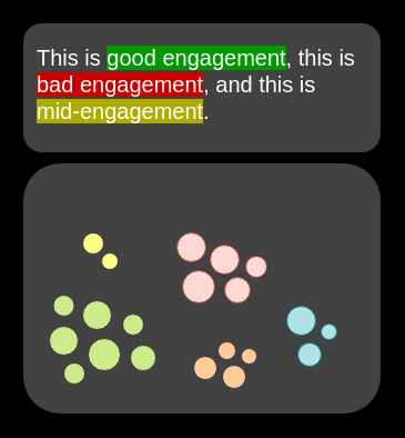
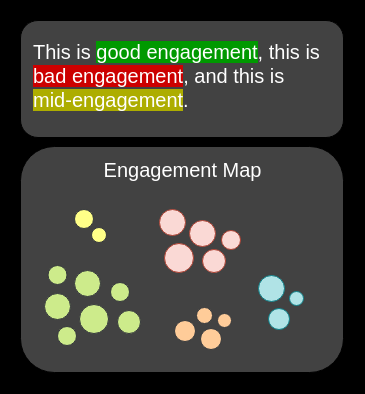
  <mxCell id="0" />
  <mxCell id="1" parent="0" />
  <mxCell id="2" value="" style="rounded=1;whiteSpace=wrap;html=1;fillColor=#424242;" vertex="1" parent="1"><mxGeometry x="20" y="20" width="323" height="117" as="geometry" /></mxCell>
  <mxCell id="3" value="&lt;font color=&quot;#ffffff&quot; style=&quot;font-size: 20px&quot;&gt;This is &lt;span style=&quot;background-color: rgb(0 , 153 , 0)&quot;&gt;good engagement&lt;/span&gt;, this is &lt;span style=&quot;background-color: rgb(204 , 0 , 0)&quot;&gt;bad engagement&lt;/span&gt;, and this is &lt;/font&gt;&lt;font style=&quot;font-size: 20px ; background-color: rgb(173 , 173 , 0)&quot; color=&quot;#ffffff&quot;&gt;mid-engagement&lt;/font&gt;&lt;font color=&quot;#ffffff&quot; style=&quot;font-size: 20px&quot;&gt;.&amp;nbsp;&lt;/font&gt;" style="text;html=1;strokeColor=none;fillColor=none;align=left;verticalAlign=middle;whiteSpace=wrap;rounded=0;" vertex="1" parent="1"><mxGeometry x="31" y="20" width="295" height="109" as="geometry" /></mxCell>
  <mxCell id="4" value="" style="rounded=1;whiteSpace=wrap;html=1;fillColor=#424242;" vertex="1" parent="1"><mxGeometry x="20" y="146" width="323" height="226" as="geometry" /></mxCell>
  <mxCell id="5" value="" style="ellipse;whiteSpace=wrap;html=1;aspect=fixed;labelBackgroundColor=#ADAD00;fontSize=20;fillColor=#b0e3e6;strokeColor=#0e8088;" vertex="1" parent="1"><mxGeometry x="268" y="308" width="21" height="21" as="geometry" /></mxCell>
  <mxCell id="6" value="" style="ellipse;whiteSpace=wrap;html=1;aspect=fixed;labelBackgroundColor=#ADAD00;fontSize=20;fillColor=#b0e3e6;strokeColor=#0e8088;" vertex="1" parent="1"><mxGeometry x="258" y="275" width="26" height="26" as="geometry" /></mxCell>
  <mxCell id="7" value="" style="ellipse;whiteSpace=wrap;html=1;aspect=fixed;labelBackgroundColor=#ADAD00;fontSize=20;fillColor=#b0e3e6;strokeColor=#0e8088;" vertex="1" parent="1"><mxGeometry x="289" y="291" width="14" height="14" as="geometry" /></mxCell>
  <mxCell id="8" value="" style="ellipse;whiteSpace=wrap;html=1;aspect=fixed;labelBackgroundColor=#ADAD00;fontSize=20;fillColor=#fad9d5;strokeColor=#ae4132;" vertex="1" parent="1"><mxGeometry x="159" y="209" width="26" height="26" as="geometry" /></mxCell>
  <mxCell id="9" value="" style="ellipse;whiteSpace=wrap;html=1;aspect=fixed;labelBackgroundColor=#ADAD00;fontSize=20;fillColor=#fad9d5;strokeColor=#ae4132;" vertex="1" parent="1"><mxGeometry x="189" y="220" width="26" height="26" as="geometry" /></mxCell>
  <mxCell id="10" value="" style="ellipse;whiteSpace=wrap;html=1;aspect=fixed;labelBackgroundColor=#ADAD00;fontSize=20;fillColor=#fad9d5;strokeColor=#ae4132;" vertex="1" parent="1"><mxGeometry x="164" y="243" width="29" height="29" as="geometry" /></mxCell>
  <mxCell id="11" value="" style="ellipse;whiteSpace=wrap;html=1;aspect=fixed;labelBackgroundColor=#ADAD00;fontSize=20;fillColor=#fad9d5;strokeColor=#ae4132;" vertex="1" parent="1"><mxGeometry x="202" y="249" width="23" height="23" as="geometry" /></mxCell>
  <mxCell id="12" value="" style="ellipse;whiteSpace=wrap;html=1;aspect=fixed;labelBackgroundColor=#ADAD00;fontSize=20;fillColor=#fad9d5;strokeColor=#ae4132;" vertex="1" parent="1"><mxGeometry x="221" y="230" width="19" height="19" as="geometry" /></mxCell>
  <mxCell id="13" value="" style="ellipse;whiteSpace=wrap;html=1;aspect=fixed;labelBackgroundColor=#ADAD00;fontSize=20;fillColor=#cdeb8b;strokeColor=#36393d;" vertex="1" parent="1"><mxGeometry x="74" y="270" width="26" height="26" as="geometry" /></mxCell>
  <mxCell id="14" value="" style="ellipse;whiteSpace=wrap;html=1;aspect=fixed;labelBackgroundColor=#ADAD00;fontSize=20;fillColor=#cdeb8b;strokeColor=#36393d;" vertex="1" parent="1"><mxGeometry x="44" y="293" width="26" height="26" as="geometry" /></mxCell>
  <mxCell id="15" value="" style="ellipse;whiteSpace=wrap;html=1;aspect=fixed;labelBackgroundColor=#ADAD00;fontSize=20;fillColor=#cdeb8b;strokeColor=#36393d;" vertex="1" parent="1"><mxGeometry x="79" y="304" width="29" height="29" as="geometry" /></mxCell>
  <mxCell id="16" value="" style="ellipse;whiteSpace=wrap;html=1;aspect=fixed;labelBackgroundColor=#ADAD00;fontSize=20;fillColor=#cdeb8b;strokeColor=#36393d;" vertex="1" parent="1"><mxGeometry x="117" y="310" width="23" height="23" as="geometry" /></mxCell>
  <mxCell id="17" value="" style="ellipse;whiteSpace=wrap;html=1;aspect=fixed;labelBackgroundColor=#ADAD00;fontSize=20;fillColor=#cdeb8b;strokeColor=#36393d;" vertex="1" parent="1"><mxGeometry x="110" y="282" width="19" height="19" as="geometry" /></mxCell>
  <mxCell id="18" value="" style="ellipse;whiteSpace=wrap;html=1;aspect=fixed;labelBackgroundColor=#ADAD00;fontSize=20;fillColor=#cdeb8b;strokeColor=#36393d;" vertex="1" parent="1"><mxGeometry x="57" y="326" width="19" height="19" as="geometry" /></mxCell>
  <mxCell id="19" value="" style="ellipse;whiteSpace=wrap;html=1;aspect=fixed;labelBackgroundColor=#ADAD00;fontSize=20;fillColor=#cdeb8b;strokeColor=#36393d;" vertex="1" parent="1"><mxGeometry x="47.5" y="265" width="19" height="19" as="geometry" /></mxCell>
  <mxCell id="20" value="" style="ellipse;whiteSpace=wrap;html=1;aspect=fixed;labelBackgroundColor=#ADAD00;fontSize=20;fillColor=#ffff88;strokeColor=#36393d;" vertex="1" parent="1"><mxGeometry x="74" y="209" width="19" height="19" as="geometry" /></mxCell>
  <mxCell id="21" value="" style="ellipse;whiteSpace=wrap;html=1;aspect=fixed;labelBackgroundColor=#ADAD00;fontSize=20;fillColor=#ffff88;strokeColor=#36393d;" vertex="1" parent="1"><mxGeometry x="91" y="227" width="15" height="15" as="geometry" /></mxCell>
  <mxCell id="22" value="" style="ellipse;whiteSpace=wrap;html=1;aspect=fixed;labelBackgroundColor=#ADAD00;fontSize=20;fillColor=#ffcc99;strokeColor=#36393d;" vertex="1" parent="1"><mxGeometry x="200" y="328" width="21" height="21" as="geometry" /></mxCell>
  <mxCell id="23" value="" style="ellipse;whiteSpace=wrap;html=1;aspect=fixed;labelBackgroundColor=#ADAD00;fontSize=20;fillColor=#ffcc99;strokeColor=#36393d;" vertex="1" parent="1"><mxGeometry x="196" y="307" width="16" height="16" as="geometry" /></mxCell>
  <mxCell id="24" value="" style="ellipse;whiteSpace=wrap;html=1;aspect=fixed;labelBackgroundColor=#ADAD00;fontSize=20;fillColor=#ffcc99;strokeColor=#36393d;" vertex="1" parent="1"><mxGeometry x="217" y="313" width="14" height="14" as="geometry" /></mxCell>
  <mxCell id="25" value="" style="ellipse;whiteSpace=wrap;html=1;aspect=fixed;labelBackgroundColor=#ADAD00;fontSize=20;fillColor=#ffcc99;strokeColor=#36393d;" vertex="1" parent="1"><mxGeometry x="174" y="320" width="21" height="21" as="geometry" /></mxCell>
+ <mxCell id="26" value="Engagement Map" style="text;html=1;align=center;verticalAlign=middle;resizable=0;points=[];autosize=1;strokeColor=none;fillColor=none;fontSize=20;fontColor=#FFFFFF;" vertex="1" parent="1"><mxGeometry x="97.5" y="155" width="168" height="28" as="geometry" /></mxCell>
